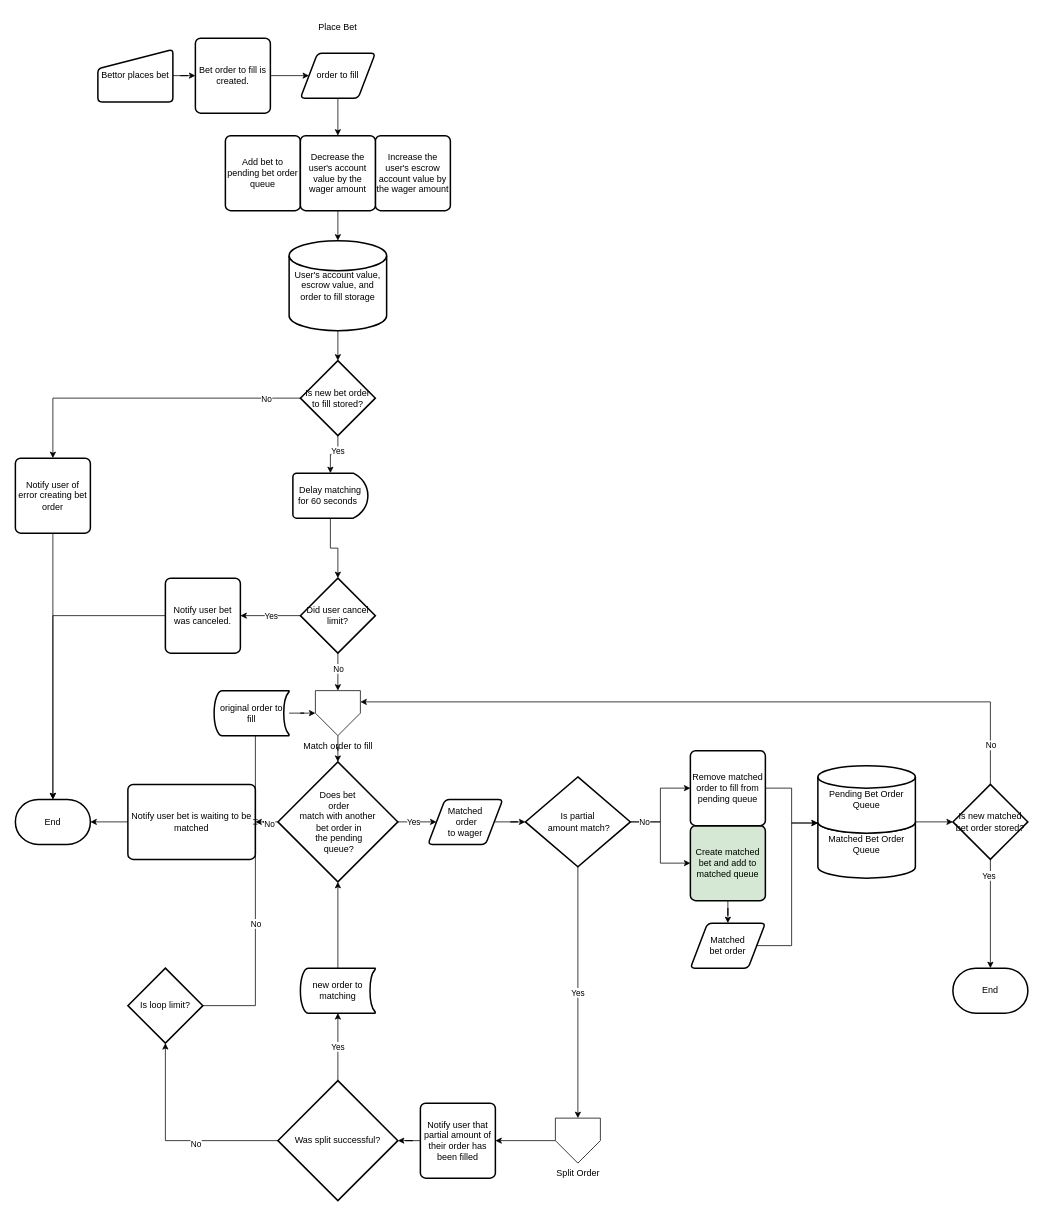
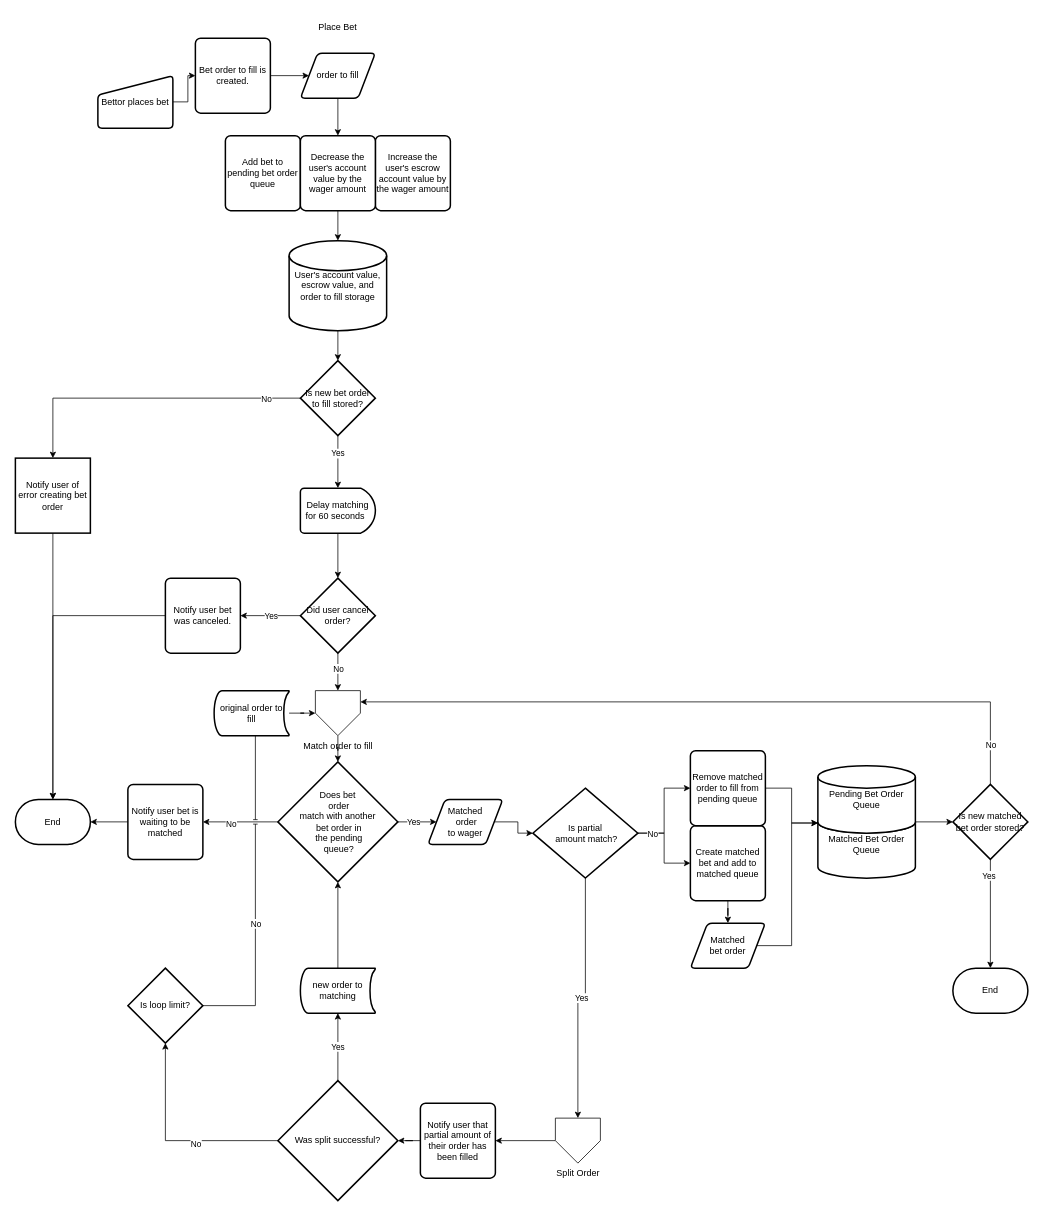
  <mxCell id="0" />
  <mxCell id="1" parent="0" />
  <mxCell id="2" style="edgeStyle=orthogonalEdgeStyle;rounded=0;orthogonalLoop=1;jettySize=auto;html=1;" edge="1" parent="1" source="3" target="5"><mxGeometry relative="1" as="geometry" /></mxCell>
- <mxCell id="3" value="Bettor places bet" style="html=1;strokeWidth=2;shape=manualInput;whiteSpace=wrap;rounded=1;size=26;arcSize=11;" vertex="1" parent="1"><mxGeometry x="130" y="65" width="100" height="70" as="geometry" /></mxCell>
+ <mxCell id="3" value="Bettor places bet" style="html=1;strokeWidth=2;shape=manualInput;whiteSpace=wrap;rounded=1;size=26;arcSize=11;" vertex="1" parent="1"><mxGeometry x="130" y="100" width="100" height="70" as="geometry" /></mxCell>
  <mxCell id="4" style="edgeStyle=orthogonalEdgeStyle;rounded=0;orthogonalLoop=1;jettySize=auto;html=1;entryX=0;entryY=0.5;entryDx=0;entryDy=0;" edge="1" parent="1" source="5" target="47"><mxGeometry relative="1" as="geometry" /></mxCell>
  <mxCell id="5" value="Bet order to fill is created." style="rounded=1;whiteSpace=wrap;html=1;absoluteArcSize=1;arcSize=14;strokeWidth=2;" vertex="1" parent="1"><mxGeometry x="260" y="50" width="100" height="100" as="geometry" /></mxCell>
  <mxCell id="6" value="" style="edgeStyle=orthogonalEdgeStyle;rounded=0;orthogonalLoop=1;jettySize=auto;html=1;" edge="1" parent="1" source="10" target="49"><mxGeometry relative="1" as="geometry" /></mxCell>
  <mxCell id="7" value="Yes" style="edgeLabel;html=1;align=center;verticalAlign=middle;resizable=0;points=[];" connectable="0" vertex="1" parent="6"><mxGeometry x="-0.379" y="-4" relative="1" as="geometry"><mxPoint x="4" y="-4" as="offset" /></mxGeometry></mxCell>
  <mxCell id="8" value="" style="edgeStyle=orthogonalEdgeStyle;rounded=0;orthogonalLoop=1;jettySize=auto;html=1;" edge="1" parent="1" source="10" target="66"><mxGeometry relative="1" as="geometry" /></mxCell>
  <mxCell id="9" value="No" style="edgeLabel;html=1;align=center;verticalAlign=middle;resizable=0;points=[];" connectable="0" vertex="1" parent="8"><mxGeometry x="0.26" y="2" relative="1" as="geometry"><mxPoint as="offset" /></mxGeometry></mxCell>
  <mxCell id="10" value="Does bet&lt;br&gt;&amp;nbsp;order &lt;br&gt;match with another&lt;br&gt;&amp;nbsp;bet order in&lt;br&gt;&amp;nbsp;the pending&lt;br&gt;&amp;nbsp;queue?" style="strokeWidth=2;html=1;shape=mxgraph.flowchart.decision;whiteSpace=wrap;" vertex="1" parent="1"><mxGeometry x="370" y="1015" width="160" height="160" as="geometry" /></mxCell>
  <mxCell id="11" value="Add bet to pending bet order queue" style="rounded=1;whiteSpace=wrap;html=1;absoluteArcSize=1;arcSize=14;strokeWidth=2;" vertex="1" parent="1"><mxGeometry x="300" y="180" width="100" height="100" as="geometry" /></mxCell>
  <mxCell id="12" value="Yes" style="edgeStyle=orthogonalEdgeStyle;rounded=0;orthogonalLoop=1;jettySize=auto;html=1;exitX=0.5;exitY=1;exitDx=0;exitDy=0;exitPerimeter=0;entryX=0.5;entryY=0;entryDx=0;entryDy=0;" edge="1" parent="1" source="16" target="45"><mxGeometry relative="1" as="geometry"><mxPoint x="770" y="1490" as="targetPoint" /></mxGeometry></mxCell>
  <mxCell id="13" style="edgeStyle=orthogonalEdgeStyle;rounded=0;orthogonalLoop=1;jettySize=auto;html=1;entryX=0;entryY=0.5;entryDx=0;entryDy=0;" edge="1" parent="1" source="16" target="18"><mxGeometry relative="1" as="geometry" /></mxCell>
  <mxCell id="14" style="edgeStyle=orthogonalEdgeStyle;rounded=0;orthogonalLoop=1;jettySize=auto;html=1;entryX=0;entryY=0.5;entryDx=0;entryDy=0;" edge="1" parent="1" source="16" target="20"><mxGeometry relative="1" as="geometry" /></mxCell>
  <mxCell id="15" value="No" style="edgeLabel;html=1;align=center;verticalAlign=middle;resizable=0;points=[];" connectable="0" vertex="1" parent="14"><mxGeometry x="-0.712" y="-3" relative="1" as="geometry"><mxPoint y="-3" as="offset" /></mxGeometry></mxCell>
- <mxCell id="16" value="Is partial&lt;br&gt;&amp;nbsp;amount match?" style="strokeWidth=2;html=1;shape=mxgraph.flowchart.decision;whiteSpace=wrap;" vertex="1" parent="1"><mxGeometry x="700" y="1035" width="140" height="120" as="geometry" /></mxCell>
+ <mxCell id="16" value="Is partial&lt;br&gt;&amp;nbsp;amount match?" style="strokeWidth=2;html=1;shape=mxgraph.flowchart.decision;whiteSpace=wrap;" vertex="1" parent="1"><mxGeometry x="710" y="1050" width="140" height="120" as="geometry" /></mxCell>
  <mxCell id="17" value="" style="edgeStyle=orthogonalEdgeStyle;rounded=0;orthogonalLoop=1;jettySize=auto;html=1;" edge="1" parent="1" source="18" target="52"><mxGeometry relative="1" as="geometry" /></mxCell>
- <mxCell id="18" value="Create matched bet and add to matched queue" style="rounded=1;whiteSpace=wrap;html=1;absoluteArcSize=1;arcSize=14;strokeWidth=2;fillColor=#d5e8d4;" vertex="1" parent="1"><mxGeometry x="920" y="1100" width="100" height="100" as="geometry" /></mxCell>
+ <mxCell id="18" value="Create matched bet and add to matched queue" style="rounded=1;whiteSpace=wrap;html=1;absoluteArcSize=1;arcSize=14;strokeWidth=2;" vertex="1" parent="1"><mxGeometry x="920" y="1100" width="100" height="100" as="geometry" /></mxCell>
  <mxCell id="19" style="edgeStyle=orthogonalEdgeStyle;rounded=0;orthogonalLoop=1;jettySize=auto;html=1;entryX=0;entryY=0.85;entryDx=0;entryDy=0;entryPerimeter=0;" edge="1" parent="1" source="20" target="25"><mxGeometry relative="1" as="geometry" /></mxCell>
  <mxCell id="20" value="Remove matched order to fill from pending queue" style="rounded=1;whiteSpace=wrap;html=1;absoluteArcSize=1;arcSize=14;strokeWidth=2;" vertex="1" parent="1"><mxGeometry x="920" y="1000" width="100" height="100" as="geometry" /></mxCell>
  <mxCell id="21" style="edgeStyle=orthogonalEdgeStyle;rounded=0;orthogonalLoop=1;jettySize=auto;html=1;exitX=0.5;exitY=0;exitDx=0;exitDy=0;entryX=0.5;entryY=1;entryDx=0;entryDy=0;entryPerimeter=0;exitPerimeter=0;" edge="1" parent="1" source="28" target="10"><mxGeometry relative="1" as="geometry"><Array as="points" /></mxGeometry></mxCell>
  <mxCell id="22" value="Place Bet" style="text;html=1;strokeColor=none;fillColor=none;align=center;verticalAlign=middle;whiteSpace=wrap;rounded=0;" vertex="1" parent="1"><mxGeometry x="420" y="20" width="60" height="30" as="geometry" /></mxCell>
  <mxCell id="23" value="Matched Bet Order Queue" style="strokeWidth=2;html=1;shape=mxgraph.flowchart.database;whiteSpace=wrap;" vertex="1" parent="1"><mxGeometry x="1090" y="1080" width="130" height="90" as="geometry" /></mxCell>
  <mxCell id="24" style="edgeStyle=orthogonalEdgeStyle;rounded=0;orthogonalLoop=1;jettySize=auto;html=1;entryX=0;entryY=0.5;entryDx=0;entryDy=0;entryPerimeter=0;exitX=1;exitY=0.85;exitDx=0;exitDy=0;exitPerimeter=0;" edge="1" parent="1" source="25" target="36"><mxGeometry relative="1" as="geometry"><Array as="points"><mxPoint x="1220" y="1095" /></Array></mxGeometry></mxCell>
  <mxCell id="25" value="Pending Bet Order Queue" style="strokeWidth=2;html=1;shape=mxgraph.flowchart.database;whiteSpace=wrap;" vertex="1" parent="1"><mxGeometry x="1090" y="1020" width="130" height="90" as="geometry" /></mxCell>
  <mxCell id="26" style="edgeStyle=orthogonalEdgeStyle;rounded=0;orthogonalLoop=1;jettySize=auto;html=1;entryX=0.5;entryY=0;entryDx=0;entryDy=0;entryPerimeter=0;" edge="1" parent="1" source="27" target="41"><mxGeometry relative="1" as="geometry" /></mxCell>
  <mxCell id="27" value="User's account value, escrow value, and order to fill storage" style="strokeWidth=2;html=1;shape=mxgraph.flowchart.database;whiteSpace=wrap;" vertex="1" parent="1"><mxGeometry x="385" y="320" width="130" height="120" as="geometry" /></mxCell>
  <mxCell id="28" value="new order to&lt;br&gt;&amp;nbsp;matching&amp;nbsp;" style="strokeWidth=2;html=1;shape=mxgraph.flowchart.stored_data;whiteSpace=wrap;" vertex="1" parent="1"><mxGeometry x="400" y="1290" width="100" height="60" as="geometry" /></mxCell>
  <mxCell id="29" value="Increase the user's escrow account value by the wager amount&lt;br&gt;" style="rounded=1;whiteSpace=wrap;html=1;absoluteArcSize=1;arcSize=14;strokeWidth=2;" vertex="1" parent="1"><mxGeometry x="500" y="180" width="100" height="100" as="geometry" /></mxCell>
  <mxCell id="30" value="End" style="strokeWidth=2;html=1;shape=mxgraph.flowchart.terminator;whiteSpace=wrap;" vertex="1" parent="1"><mxGeometry x="1270" y="1290" width="100" height="60" as="geometry" /></mxCell>
  <mxCell id="31" value="End" style="strokeWidth=2;html=1;shape=mxgraph.flowchart.terminator;whiteSpace=wrap;" vertex="1" parent="1"><mxGeometry x="20" y="1065" width="100" height="60" as="geometry" /></mxCell>
  <mxCell id="32" style="edgeStyle=orthogonalEdgeStyle;rounded=0;orthogonalLoop=1;jettySize=auto;html=1;" edge="1" parent="1" source="36" target="30"><mxGeometry relative="1" as="geometry"><Array as="points"><mxPoint x="1320" y="1320" /></Array></mxGeometry></mxCell>
  <mxCell id="33" value="Yes" style="edgeLabel;html=1;align=center;verticalAlign=middle;resizable=0;points=[];" connectable="0" vertex="1" parent="32"><mxGeometry x="-0.717" y="-3" relative="1" as="geometry"><mxPoint as="offset" /></mxGeometry></mxCell>
  <mxCell id="34" style="edgeStyle=orthogonalEdgeStyle;rounded=0;orthogonalLoop=1;jettySize=auto;html=1;entryX=1;entryY=0.25;entryDx=0;entryDy=0;" edge="1" parent="1" source="36" target="53"><mxGeometry relative="1" as="geometry"><mxPoint x="880" y="1050" as="targetPoint" /><Array as="points"><mxPoint x="1320" y="935" /></Array></mxGeometry></mxCell>
  <mxCell id="35" value="No" style="edgeLabel;html=1;align=center;verticalAlign=middle;resizable=0;points=[];" connectable="0" vertex="1" parent="34"><mxGeometry x="-0.888" y="4" relative="1" as="geometry"><mxPoint x="4" as="offset" /></mxGeometry></mxCell>
  <mxCell id="36" value="Is new matched bet order stored?" style="strokeWidth=2;html=1;shape=mxgraph.flowchart.decision;whiteSpace=wrap;" vertex="1" parent="1"><mxGeometry x="1270" y="1045" width="100" height="100" as="geometry" /></mxCell>
  <mxCell id="37" style="edgeStyle=orthogonalEdgeStyle;rounded=0;orthogonalLoop=1;jettySize=auto;html=1;entryX=0.5;entryY=0;entryDx=0;entryDy=0;" edge="1" parent="1" source="41" target="62"><mxGeometry relative="1" as="geometry" /></mxCell>
  <mxCell id="38" value="No" style="edgeLabel;html=1;align=center;verticalAlign=middle;resizable=0;points=[];" connectable="0" vertex="1" parent="37"><mxGeometry x="-0.606" y="1" relative="1" as="geometry"><mxPoint x="35" y="-1" as="offset" /></mxGeometry></mxCell>
  <mxCell id="39" style="edgeStyle=orthogonalEdgeStyle;rounded=0;orthogonalLoop=1;jettySize=auto;html=1;entryX=0.5;entryY=0;entryDx=0;entryDy=0;entryPerimeter=0;" edge="1" parent="1" source="41" target="55"><mxGeometry relative="1" as="geometry"><mxPoint x="450" y="640" as="targetPoint" /></mxGeometry></mxCell>
  <mxCell id="40" value="Yes" style="edgeLabel;html=1;align=center;verticalAlign=middle;resizable=0;points=[];" connectable="0" vertex="1" parent="39"><mxGeometry x="-0.333" y="-1" relative="1" as="geometry"><mxPoint as="offset" /></mxGeometry></mxCell>
  <mxCell id="41" value="Is new bet order to fill stored?" style="strokeWidth=2;html=1;shape=mxgraph.flowchart.decision;whiteSpace=wrap;" vertex="1" parent="1"><mxGeometry x="400" y="480" width="100" height="100" as="geometry" /></mxCell>
  <mxCell id="42" style="edgeStyle=orthogonalEdgeStyle;rounded=0;orthogonalLoop=1;jettySize=auto;html=1;entryX=0.5;entryY=0;entryDx=0;entryDy=0;entryPerimeter=0;" edge="1" parent="1" source="43" target="27"><mxGeometry relative="1" as="geometry" /></mxCell>
  <mxCell id="43" value="Decrease the user's account value by the wager amount" style="rounded=1;whiteSpace=wrap;html=1;absoluteArcSize=1;arcSize=14;strokeWidth=2;" vertex="1" parent="1"><mxGeometry x="400" y="180" width="100" height="100" as="geometry" /></mxCell>
  <mxCell id="44" style="edgeStyle=orthogonalEdgeStyle;rounded=0;orthogonalLoop=1;jettySize=auto;html=1;entryX=1;entryY=0.5;entryDx=0;entryDy=0;" edge="1" parent="1" source="45" target="68"><mxGeometry relative="1" as="geometry" /></mxCell>
  <mxCell id="45" value="Split Order" style="verticalLabelPosition=bottom;verticalAlign=top;html=1;shape=offPageConnector;rounded=0;size=0.5;" vertex="1" parent="1"><mxGeometry x="740" y="1490" width="60" height="60" as="geometry" /></mxCell>
  <mxCell id="46" value="" style="edgeStyle=orthogonalEdgeStyle;rounded=0;orthogonalLoop=1;jettySize=auto;html=1;" edge="1" parent="1" source="47" target="43"><mxGeometry relative="1" as="geometry" /></mxCell>
  <mxCell id="47" value="order to fill" style="shape=parallelogram;html=1;strokeWidth=2;perimeter=parallelogramPerimeter;whiteSpace=wrap;rounded=1;arcSize=12;size=0.23;" vertex="1" parent="1"><mxGeometry x="400" y="70" width="100" height="60" as="geometry" /></mxCell>
  <mxCell id="48" value="" style="edgeStyle=orthogonalEdgeStyle;rounded=0;orthogonalLoop=1;jettySize=auto;html=1;" edge="1" parent="1" source="49" target="16"><mxGeometry relative="1" as="geometry" /></mxCell>
  <mxCell id="49" value="Matched&lt;br&gt;&amp;nbsp;order &lt;br&gt;to wager" style="shape=parallelogram;html=1;strokeWidth=2;perimeter=parallelogramPerimeter;whiteSpace=wrap;rounded=1;arcSize=12;size=0.23;" vertex="1" parent="1"><mxGeometry x="570" y="1065" width="100" height="60" as="geometry" /></mxCell>
  <mxCell id="50" style="edgeStyle=orthogonalEdgeStyle;rounded=0;orthogonalLoop=1;jettySize=auto;html=1;entryX=0.5;entryY=0;entryDx=0;entryDy=0;entryPerimeter=0;" edge="1" parent="1" source="53" target="10"><mxGeometry relative="1" as="geometry"><mxPoint x="450" y="910" as="sourcePoint" /></mxGeometry></mxCell>
  <mxCell id="51" style="edgeStyle=orthogonalEdgeStyle;rounded=0;orthogonalLoop=1;jettySize=auto;html=1;entryX=0;entryY=0.85;entryDx=0;entryDy=0;entryPerimeter=0;" edge="1" parent="1" source="52" target="25"><mxGeometry relative="1" as="geometry" /></mxCell>
  <mxCell id="52" value="Matched &lt;br&gt;bet order" style="shape=parallelogram;html=1;strokeWidth=2;perimeter=parallelogramPerimeter;whiteSpace=wrap;rounded=1;arcSize=12;size=0.23;" vertex="1" parent="1"><mxGeometry x="920" y="1230" width="100" height="60" as="geometry" /></mxCell>
  <mxCell id="53" value="&lt;span style=&quot;font-size: 12.0px;&quot;&gt;Match order to fill&lt;/span&gt;" style="verticalLabelPosition=bottom;verticalAlign=top;html=1;shape=offPageConnector;rounded=0;size=0.5;" vertex="1" parent="1"><mxGeometry x="420" y="920" width="60" height="60" as="geometry" /></mxCell>
  <mxCell id="54" value="" style="edgeStyle=orthogonalEdgeStyle;rounded=0;orthogonalLoop=1;jettySize=auto;html=1;" edge="1" parent="1" source="55" target="60"><mxGeometry relative="1" as="geometry" /></mxCell>
- <mxCell id="55" value="Delay matching for 60 seconds &amp;nbsp;" style="strokeWidth=2;html=1;shape=mxgraph.flowchart.delay;whiteSpace=wrap;" vertex="1" parent="1"><mxGeometry x="390" y="630" width="100" height="60" as="geometry" /></mxCell>
+ <mxCell id="55" value="Delay matching for 60 seconds &amp;nbsp;" style="strokeWidth=2;html=1;shape=mxgraph.flowchart.delay;whiteSpace=wrap;" vertex="1" parent="1"><mxGeometry x="400" y="650" width="100" height="60" as="geometry" /></mxCell>
  <mxCell id="56" style="edgeStyle=orthogonalEdgeStyle;rounded=0;orthogonalLoop=1;jettySize=auto;html=1;entryX=0.5;entryY=0;entryDx=0;entryDy=0;" edge="1" parent="1" source="60" target="53"><mxGeometry relative="1" as="geometry" /></mxCell>
  <mxCell id="57" value="No" style="edgeLabel;html=1;align=center;verticalAlign=middle;resizable=0;points=[];" connectable="0" vertex="1" parent="56"><mxGeometry x="0.28" y="1" relative="1" as="geometry"><mxPoint x="-1" y="-12" as="offset" /></mxGeometry></mxCell>
  <mxCell id="58" style="edgeStyle=orthogonalEdgeStyle;rounded=0;orthogonalLoop=1;jettySize=auto;html=1;entryX=1;entryY=0.5;entryDx=0;entryDy=0;" edge="1" parent="1" source="60" target="64"><mxGeometry relative="1" as="geometry"><mxPoint x="200" y="1030" as="targetPoint" /></mxGeometry></mxCell>
  <mxCell id="59" value="Yes" style="edgeLabel;html=1;align=center;verticalAlign=middle;resizable=0;points=[];" connectable="0" vertex="1" parent="58"><mxGeometry x="-0.658" y="1" relative="1" as="geometry"><mxPoint x="-26" y="-1" as="offset" /></mxGeometry></mxCell>
- <mxCell id="60" value="Did user cancel limit?" style="strokeWidth=2;html=1;shape=mxgraph.flowchart.decision;whiteSpace=wrap;" vertex="1" parent="1"><mxGeometry x="400" y="770" width="100" height="100" as="geometry" /></mxCell>
+ <mxCell id="60" value="Did user cancel order?" style="strokeWidth=2;html=1;shape=mxgraph.flowchart.decision;whiteSpace=wrap;" vertex="1" parent="1"><mxGeometry x="400" y="770" width="100" height="100" as="geometry" /></mxCell>
  <mxCell id="61" style="edgeStyle=orthogonalEdgeStyle;rounded=0;orthogonalLoop=1;jettySize=auto;html=1;entryX=0.5;entryY=0;entryDx=0;entryDy=0;entryPerimeter=0;" edge="1" parent="1" source="62" target="31"><mxGeometry relative="1" as="geometry" /></mxCell>
- <mxCell id="62" value="Notify user of error creating bet order" style="rounded=1;whiteSpace=wrap;html=1;absoluteArcSize=1;arcSize=14;strokeWidth=2;" vertex="1" parent="1"><mxGeometry x="20" y="610" width="100" height="100" as="geometry" /></mxCell>
+ <mxCell id="62" value="Notify user of error creating bet order" style="whiteSpace=wrap;html=1;absoluteArcSize=1;arcSize=14;strokeWidth=2;rounded=0;" vertex="1" parent="1"><mxGeometry x="20" y="610" width="100" height="100" as="geometry" /></mxCell>
  <mxCell id="63" style="edgeStyle=orthogonalEdgeStyle;rounded=0;orthogonalLoop=1;jettySize=auto;html=1;entryX=0.5;entryY=0;entryDx=0;entryDy=0;entryPerimeter=0;" edge="1" parent="1" source="64" target="31"><mxGeometry relative="1" as="geometry" /></mxCell>
  <mxCell id="64" value="Notify user bet was canceled." style="rounded=1;whiteSpace=wrap;html=1;absoluteArcSize=1;arcSize=14;strokeWidth=2;" vertex="1" parent="1"><mxGeometry x="220" y="770" width="100" height="100" as="geometry" /></mxCell>
  <mxCell id="65" value="" style="edgeStyle=orthogonalEdgeStyle;rounded=0;orthogonalLoop=1;jettySize=auto;html=1;" edge="1" parent="1" source="66" target="31"><mxGeometry relative="1" as="geometry" /></mxCell>
- <mxCell id="66" value="Notify user bet is waiting to be matched" style="rounded=1;whiteSpace=wrap;html=1;absoluteArcSize=1;arcSize=14;strokeWidth=2;" vertex="1" parent="1"><mxGeometry x="170" y="1045" width="170" height="100" as="geometry" /></mxCell>
+ <mxCell id="66" value="Notify user bet is waiting to be matched" style="rounded=1;whiteSpace=wrap;html=1;absoluteArcSize=1;arcSize=14;strokeWidth=2;" vertex="1" parent="1"><mxGeometry x="170" y="1045" width="100" height="100" as="geometry" /></mxCell>
  <mxCell id="67" style="edgeStyle=orthogonalEdgeStyle;rounded=0;orthogonalLoop=1;jettySize=auto;html=1;entryX=1;entryY=0.5;entryDx=0;entryDy=0;entryPerimeter=0;" edge="1" parent="1" source="68" target="72"><mxGeometry relative="1" as="geometry" /></mxCell>
  <mxCell id="68" value="Notify user that partial amount of their order has been filled" style="rounded=1;whiteSpace=wrap;html=1;absoluteArcSize=1;arcSize=14;strokeWidth=2;" vertex="1" parent="1"><mxGeometry x="560" y="1470" width="100" height="100" as="geometry" /></mxCell>
  <mxCell id="69" value="Yes" style="edgeStyle=orthogonalEdgeStyle;rounded=0;orthogonalLoop=1;jettySize=auto;html=1;entryX=0.5;entryY=1;entryDx=0;entryDy=0;entryPerimeter=0;" edge="1" parent="1" source="72" target="28"><mxGeometry relative="1" as="geometry" /></mxCell>
  <mxCell id="70" style="edgeStyle=orthogonalEdgeStyle;rounded=0;orthogonalLoop=1;jettySize=auto;html=1;entryX=0.5;entryY=1;entryDx=0;entryDy=0;entryPerimeter=0;" edge="1" parent="1" source="72" target="75"><mxGeometry relative="1" as="geometry" /></mxCell>
  <mxCell id="71" value="No" style="edgeLabel;html=1;align=center;verticalAlign=middle;resizable=0;points=[];" connectable="0" vertex="1" parent="70"><mxGeometry x="-0.217" y="4" relative="1" as="geometry"><mxPoint as="offset" /></mxGeometry></mxCell>
  <mxCell id="72" value="Was split successful?" style="strokeWidth=2;html=1;shape=mxgraph.flowchart.decision;whiteSpace=wrap;" vertex="1" parent="1"><mxGeometry x="370" y="1440" width="160" height="160" as="geometry" /></mxCell>
  <mxCell id="73" style="edgeStyle=orthogonalEdgeStyle;rounded=0;orthogonalLoop=1;jettySize=auto;html=1;entryX=0.76;entryY=0.967;entryDx=0;entryDy=0;entryPerimeter=0;exitX=1;exitY=0.5;exitDx=0;exitDy=0;exitPerimeter=0;jumpStyle=line;" edge="1" parent="1" source="75" target="77"><mxGeometry relative="1" as="geometry"><Array as="points"><mxPoint x="340" y="1340" /><mxPoint x="340" y="970" /><mxPoint x="361" y="970" /></Array></mxGeometry></mxCell>
  <mxCell id="74" value="No" style="edgeLabel;html=1;align=center;verticalAlign=middle;resizable=0;points=[];rotation=0;" connectable="0" vertex="1" parent="73"><mxGeometry x="0.218" y="-1" relative="1" as="geometry"><mxPoint x="-1" y="106" as="offset" /></mxGeometry></mxCell>
  <mxCell id="75" value="&lt;span style=&quot;font-size: 12.0px;&quot;&gt;Is loop limit?&lt;/span&gt;" style="strokeWidth=2;html=1;shape=mxgraph.flowchart.decision;whiteSpace=wrap;" vertex="1" parent="1"><mxGeometry x="170" y="1290" width="100" height="100" as="geometry" /></mxCell>
  <mxCell id="76" style="edgeStyle=orthogonalEdgeStyle;rounded=0;jumpStyle=line;orthogonalLoop=1;jettySize=auto;html=1;entryX=0;entryY=0.5;entryDx=0;entryDy=0;" edge="1" parent="1" source="77" target="53"><mxGeometry relative="1" as="geometry" /></mxCell>
  <mxCell id="77" value="original order to&lt;br&gt;&amp;nbsp;fill&amp;nbsp;" style="strokeWidth=2;html=1;shape=mxgraph.flowchart.stored_data;whiteSpace=wrap;" vertex="1" parent="1"><mxGeometry x="285" y="920" width="100" height="60" as="geometry" /></mxCell>
